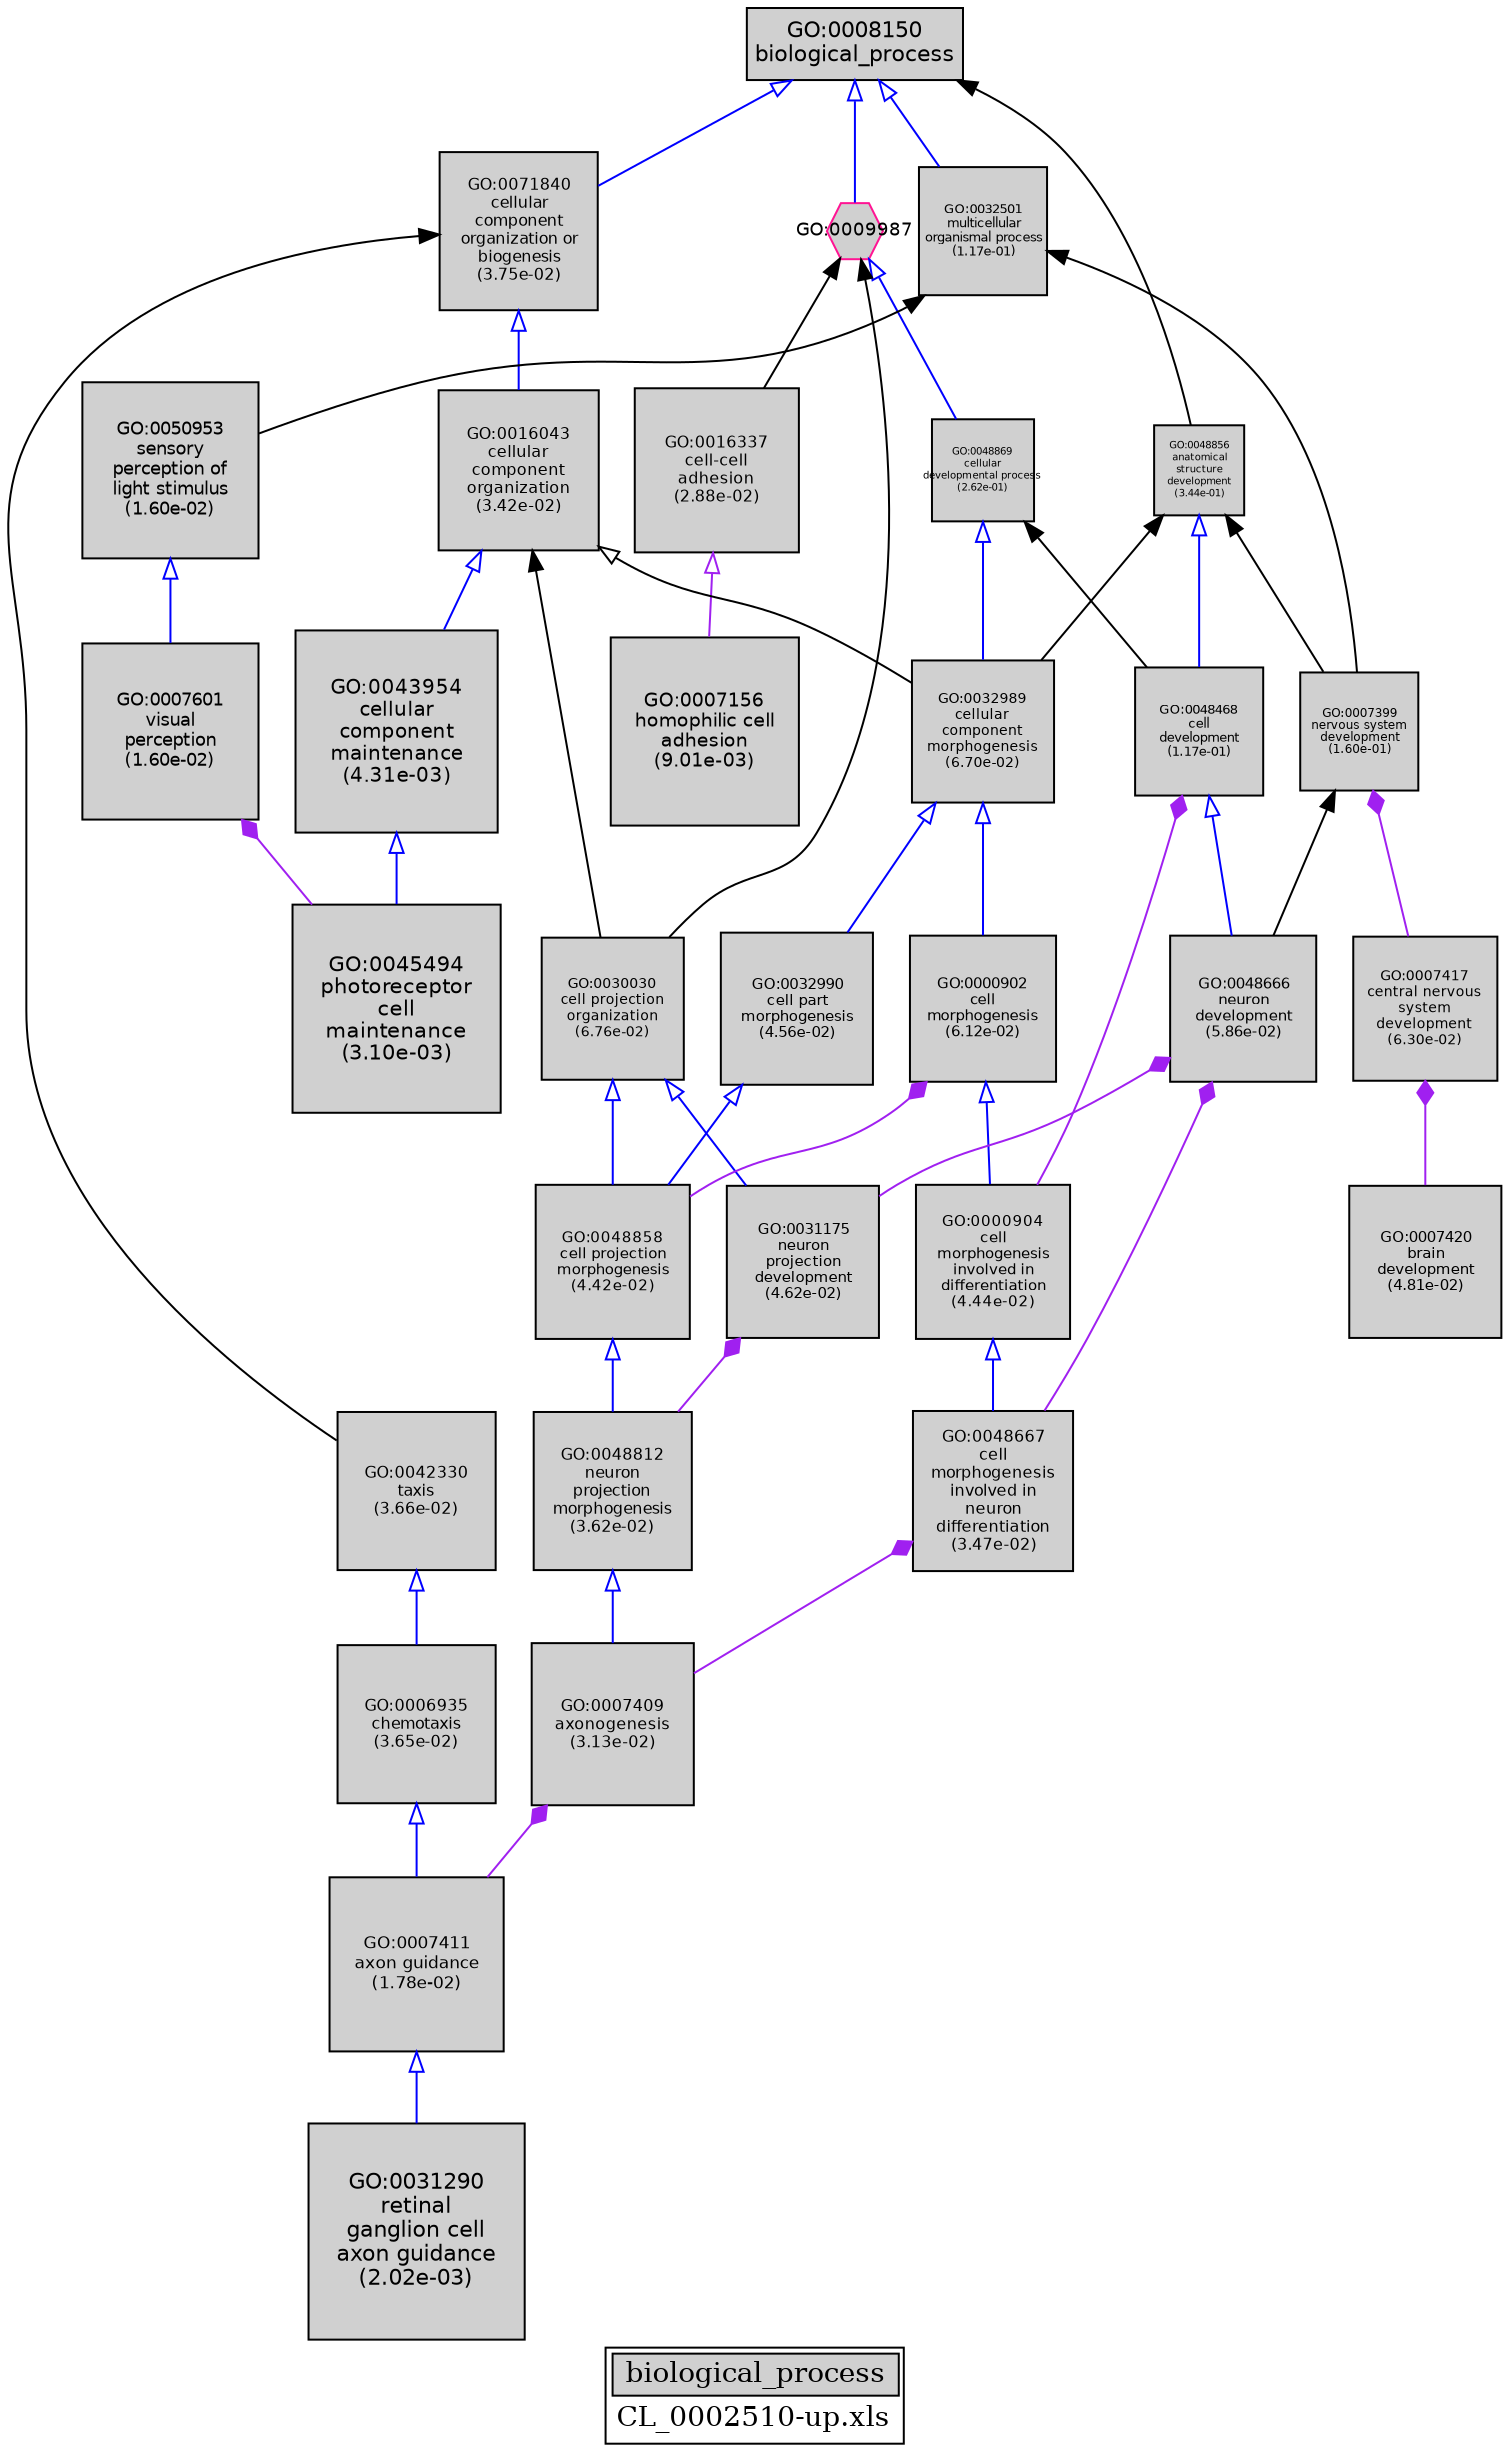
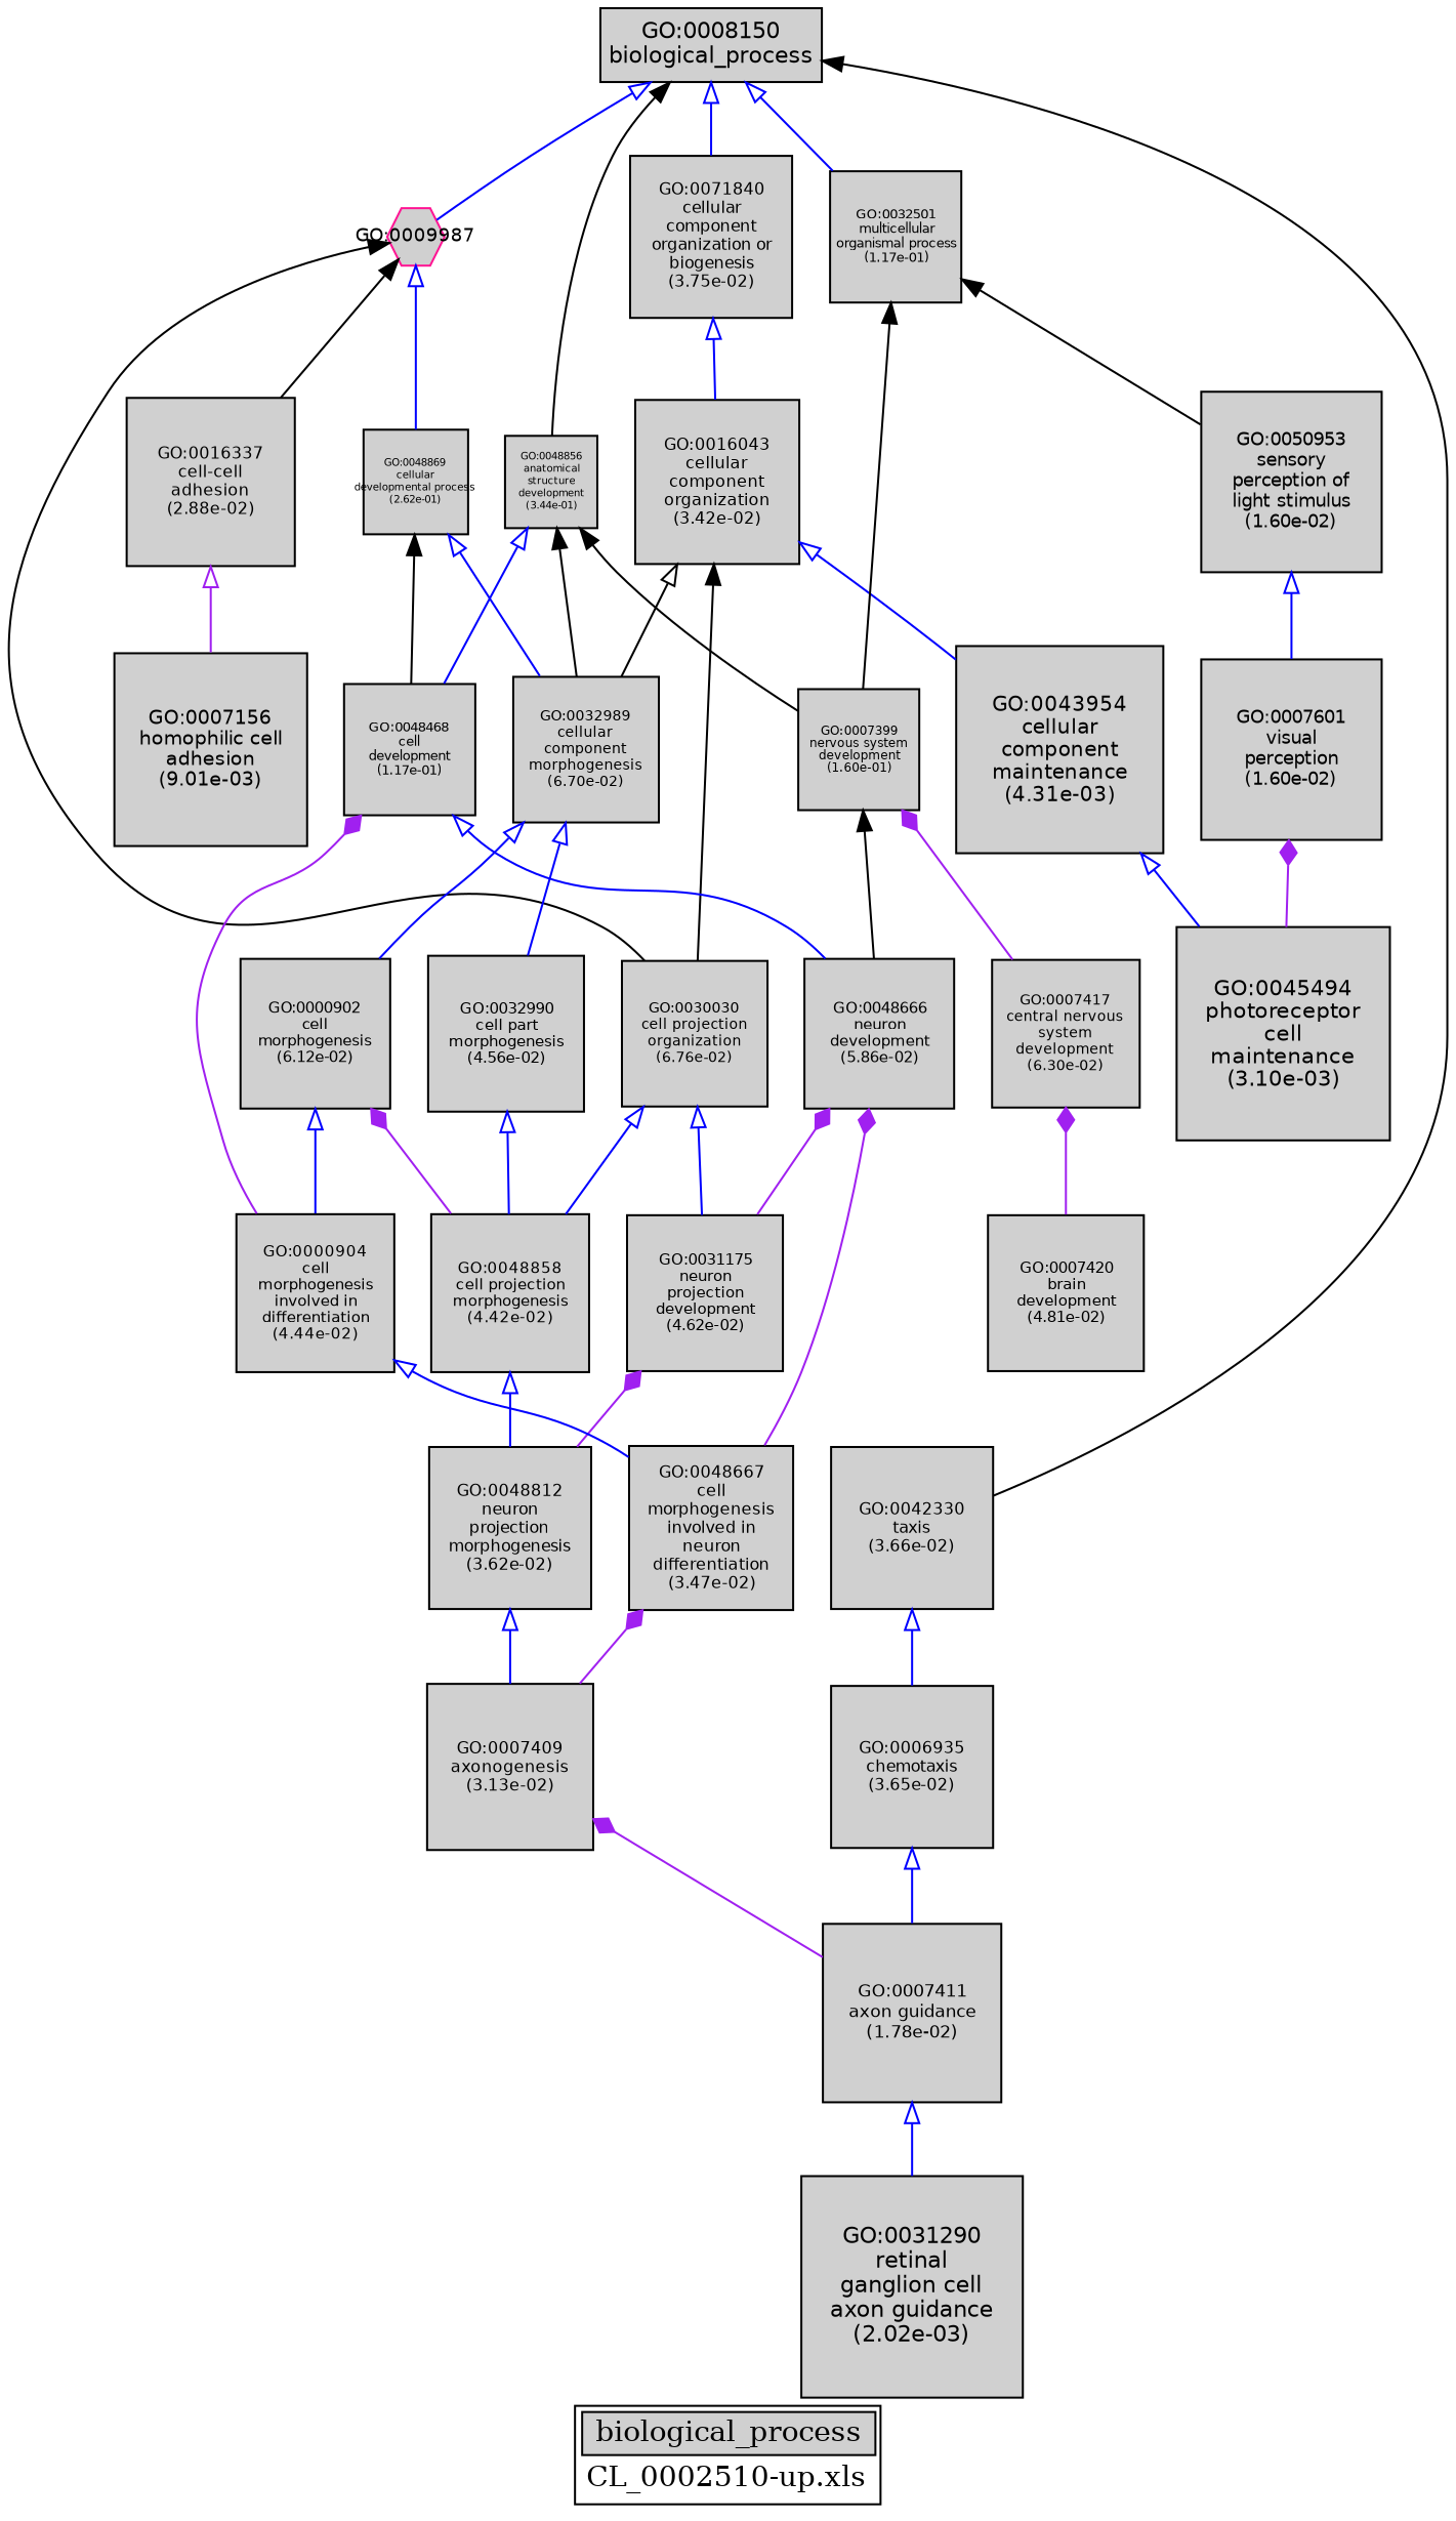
  digraph {
    bgcolor="#FFFFFF"
    label=<<TABLE COLOR="black" BGCOLOR="white"><TR><TD COLSPAN="2" BGCOLOR="#D0D0D0"><FONT COLOR="black">biological_process</FONT></TD></TR><TR><TD BORDER="0">CL_0002510-up.xls</TD></TR></TABLE>>
    node [color=black fillcolor="#D0D0D0" fixedsize=true fontcolor=black fontname=Helvetica fontsize=10.8 shape=box style=filled]
    edge [arrowtail=empty color=blue dir=back weight=5.0]
    n1 [fontsize=7.61958759371 height=1.05827605468 label=<<TABLE BORDER="0"><TR><TD>GO:0031175<BR/>neuron<BR/>projection<BR/>development<BR/>(4.62e-02)</TD></TR></TABLE>> width=1.05827605468]
    n2 [fontsize=5.05700410764 height=0.702361681617 label=<<TABLE BORDER="0"><TR><TD>GO:0048869<BR/>cellular<BR/>developmental process<BR/>(2.62e-01)</TD></TR></TABLE>> width=0.702361681617]
    "GO:0009987" [color=deeppink fontsize=9 height=0.388407996189 shape=hexagon width=0.388407996189]
    n4 [fontsize=7.67304431636 height=1.06570059949 label=<<TABLE BORDER="0"><TR><TD>GO:0048858<BR/>cell projection<BR/>morphogenesis<BR/>(4.42e-02)</TD></TR></TABLE>> width=1.06570059949]
    n5 [label=<<TABLE BORDER="0"><TR><TD>GO:0008150<BR/>biological_process</TD></TR></TABLE>> width=1.5]
    n6 [fontsize=5.0 height=0.629014585949 label=<<TABLE BORDER="0"><TR><TD>GO:0048856<BR/>anatomical<BR/>structure<BR/>development<BR/>(3.44e-01)</TD></TR></TABLE>> width=0.629014585949]
    n7 [fontsize=8.18127412033 height=1.13628807227 label=<<TABLE BORDER="0"><TR><TD>GO:0016337<BR/>cell-cell<BR/>adhesion<BR/>(2.88e-02)</TD></TR></TABLE>> width=1.13628807227]
    n8 [fontsize=7.13828335804 height=0.991428244173 label=<<TABLE BORDER="0"><TR><TD>GO:0030030<BR/>cell projection<BR/>organization<BR/>(6.76e-02)</TD></TR></TABLE>> width=0.991428244173]
    n9 [fontsize=8.82854651122 height=1.22618701545 label=<<TABLE BORDER="0"><TR><TD>GO:0007601<BR/>visual<BR/>perception<BR/>(1.60e-02)</TD></TR></TABLE>> width=1.22618701545]
    n10 [fontsize=9.41602184242 height=1.30778081145 label=<<TABLE BORDER="0"><TR><TD>GO:0007156<BR/>homophilic cell<BR/>adhesion<BR/>(9.01e-03)</TD></TR></TABLE>> width=1.30778081145]
    n11 [fontsize=8.08457659581 height=1.12285786053 label=<<TABLE BORDER="0"><TR><TD>GO:0007409<BR/>axonogenesis<BR/>(3.13e-02)</TD></TR></TABLE>> width=1.12285786053]
    n12 [fontsize=10.4232886279 height=1.44767897609 label=<<TABLE BORDER="0"><TR><TD>GO:0045494<BR/>photoreceptor<BR/>cell<BR/>maintenance<BR/>(3.10e-03)</TD></TR></TABLE>> width=1.44767897609]
    n13 [fontsize=7.9799114951 height=1.10832104099 label=<<TABLE BORDER="0"><TR><TD>GO:0016043<BR/>cellular<BR/>component<BR/>organization<BR/>(3.42e-02)</TD></TR></TABLE>> width=1.10832104099]
    n14 [fontsize=7.26734082515 height=1.00935289238 label=<<TABLE BORDER="0"><TR><TD>GO:0000902<BR/>cell<BR/>morphogenesis<BR/>(6.12e-02)</TD></TR></TABLE>> width=1.00935289238]
    n15 [fontsize=7.87148423453 height=1.09326169924 label=<<TABLE BORDER="0"><TR><TD>GO:0071840<BR/>cellular<BR/>component<BR/>organization or<BR/>biogenesis<BR/>(3.75e-02)</TD></TR></TABLE>> width=1.09326169924]
    n16 [fontsize=6.37313789626 height=0.885158041147 label=<<TABLE BORDER="0"><TR><TD>GO:0048468<BR/>cell<BR/>development<BR/>(1.17e-01)</TD></TR></TABLE>> width=0.885158041147]
    n17 [fontsize=5.90290998306 height=0.819848608758 label=<<TABLE BORDER="0"><TR><TD>GO:0007399<BR/>nervous system<BR/>development<BR/>(1.60e-01)</TD></TR></TABLE>> width=0.819848608758]
    n18 [fontsize=6.3831585728 height=0.886549801778 label=<<TABLE BORDER="0"><TR><TD>GO:0032501<BR/>multicellular<BR/>organismal process<BR/>(1.17e-01)</TD></TR></TABLE>> width=0.886549801778]
    n19 [fontsize=7.63718350205 height=1.06071993084 label=<<TABLE BORDER="0"><TR><TD>GO:0032990<BR/>cell part<BR/>morphogenesis<BR/>(4.56e-02)</TD></TR></TABLE>> width=1.06071993084]
    n20 [fontsize=7.32335686712 height=1.01713289821 label=<<TABLE BORDER="0"><TR><TD>GO:0048666<BR/>neuron<BR/>development<BR/>(5.86e-02)</TD></TR></TABLE>> width=1.01713289821]
    n21 [fontsize=7.90141021445 height=1.09741808534 label=<<TABLE BORDER="0"><TR><TD>GO:0042330<BR/>taxis<BR/>(3.66e-02)</TD></TR></TABLE>> width=1.09741808534]
    n22 [fontsize=8.82854651122 height=1.22618701545 label=<<TABLE BORDER="0"><TR><TD>GO:0050953<BR/>sensory<BR/>perception of<BR/>light stimulus<BR/>(1.60e-02)</TD></TR></TABLE>> width=1.22618701545]
    n23 [fontsize=10.1227356355 height=1.40593550493 label=<<TABLE BORDER="0"><TR><TD>GO:0043954<BR/>cellular<BR/>component<BR/>maintenance<BR/>(4.31e-03)</TD></TR></TABLE>> width=1.40593550493]
    n24 [fontsize=8.71036079397 height=1.2097723325 label=<<TABLE BORDER="0"><TR><TD>GO:0007411<BR/>axon guidance<BR/>(1.78e-02)</TD></TR></TABLE>> width=1.2097723325]
    n25 [fontsize=7.22933513335 height=1.00407432408 label=<<TABLE BORDER="0"><TR><TD>GO:0007417<BR/>central nervous<BR/>system<BR/>development<BR/>(6.30e-02)</TD></TR></TABLE>> width=1.00407432408]
    n26 [fontsize=7.90569914226 height=1.09801376976 label=<<TABLE BORDER="0"><TR><TD>GO:0006935<BR/>chemotaxis<BR/>(3.65e-02)</TD></TR></TABLE>> width=1.09801376976]
    n27 [fontsize=7.91431774233 height=1.09921079755 label=<<TABLE BORDER="0"><TR><TD>GO:0048812<BR/>neuron<BR/>projection<BR/>morphogenesis<BR/>(3.62e-02)</TD></TR></TABLE>> width=1.09921079755]
    n28 [height=1.5 label=<<TABLE BORDER="0"><TR><TD>GO:0031290<BR/>retinal<BR/>ganglion cell<BR/>axon guidance<BR/>(2.02e-03)</TD></TR></TABLE>> width=1.5]
    n29 [fontsize=7.66941703503 height=1.06519681042 label=<<TABLE BORDER="0"><TR><TD>GO:0000904<BR/>cell<BR/>morphogenesis<BR/>involved in<BR/>differentiation<BR/>(4.44e-02)</TD></TR></TABLE>> width=1.06519681042]
    n30 [fontsize=7.14841904513 height=0.99283597849 label=<<TABLE BORDER="0"><TR><TD>GO:0032989<BR/>cellular<BR/>component<BR/>morphogenesis<BR/>(6.70e-02)</TD></TR></TABLE>> width=0.99283597849]
    n31 [fontsize=7.57144421394 height=1.05158947416 label=<<TABLE BORDER="0"><TR><TD>GO:0007420<BR/>brain<BR/>development<BR/>(4.81e-02)</TD></TR></TABLE>> width=1.05158947416]
    n32 [fontsize=7.96272379167 height=1.10593385995 label=<<TABLE BORDER="0"><TR><TD>GO:0048667<BR/>cell<BR/>morphogenesis<BR/>involved in<BR/>neuron<BR/>differentiation<BR/>(3.47e-02)</TD></TR></TABLE>> width=1.10593385995]
    subgraph sub_1 {
      n1
      n2
      "GO:0009987"
      n4
      n5
      n6
      n7
      n8
      n9
      n10
      n11
      n12
      n13
      n14
      n15
      n16
      n17
      n18
      n19
      n20
      n21
      n22
      n23
      n24
      n25
      n26
      n27
      n28
      n29
      n30
      n31
      n32
    }
    subgraph sub_2 {
      subgraph sub_3 {
        subgraph sub_4 {
        }
        subgraph sub_5 {
        }
      }
      subgraph sub_6 {
        n1
        n4
        n9
        n11
        n12
        n14
        n16
        n17
        n20
        n24
        n25
        n27
        n29
        n31
        n32
      }
      subgraph sub_7 {
        n1
        n2
        "GO:0009987"
        n4
        n5
        n6
        n7
        n8
        n9
        n10
        n11
        n12
        n13
        n14
        n15
        n16
        n18
        n19
        n20
        n21
        n22
        n23
        n24
        n26
        n27
        n28
        n29
        n30
        n32
      }
    }
    n1 -> n27 [arrowtail=diamond color=purple weight=2.5]
    n2 -> n16 [weight=1 arrowtail="" color=""]
    n2 -> n30
    "GO:0009987" -> n2
    "GO:0009987" -> n7 [weight=1 arrowtail="" color=""]
    "GO:0009987" -> n8 [weight=1 arrowtail="" color=""]
    n4 -> n27
    n5 -> "GO:0009987"
    n5 -> n6 [weight=1 arrowtail="" color=""]
    n5 -> n15
    n5 -> n18
-   n15 -> n21 [weight=1 arrowtail="" color=""]
+   n5 -> n21 [weight=1 arrowtail="" color=""]
    n6 -> n16
    n6 -> n17 [weight=1 arrowtail="" color=""]
    n6 -> n30 [weight=1 arrowtail="" color=""]
    n7 -> n10 [color=purple]
    n8 -> n1
    n8 -> n4
    n9 -> n12 [arrowtail=diamond color=purple weight=2.5]
    n11 -> n24 [arrowtail=diamond color=purple weight=2.5]
    n13 -> n8 [weight=1 arrowtail="" color=""]
    n13 -> n23
    n13 -> n30 [color=black]
    n14 -> n4 [arrowtail=diamond color=purple weight=2.5]
    n14 -> n29
    n15 -> n13
    n16 -> n20
    n16 -> n29 [arrowtail=diamond color=purple weight=2.5]
    n17 -> n20 [weight=1 arrowtail="" color=""]
    n17 -> n25 [arrowtail=diamond color=purple weight=2.5]
    n18 -> n17 [weight=1 arrowtail="" color=""]
    n18 -> n22 [weight=1 arrowtail="" color=""]
    n19 -> n4
    n20 -> n1 [arrowtail=diamond color=purple weight=2.5]
    n20 -> n32 [arrowtail=diamond color=purple weight=2.5]
    n21 -> n26
    n22 -> n9
    n23 -> n12
    n24 -> n28
    n25 -> n31 [arrowtail=diamond color=purple weight=2.5]
    n26 -> n24
    n27 -> n11
    n29 -> n32
    n30 -> n14
    n30 -> n19
    n32 -> n11 [arrowtail=diamond color=purple weight=2.5]
  }
